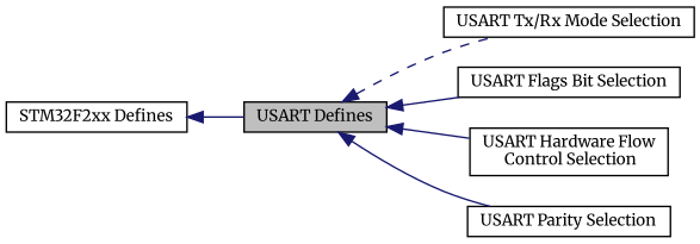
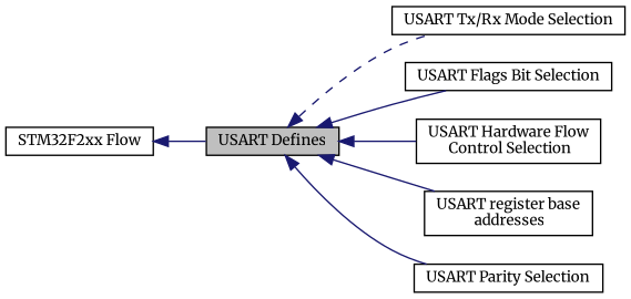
  digraph {
    fontname=Merriweather
    rankdir=LR
    node [color=black fillcolor=white fontname=Merriweather fontsize=10 shape=record style=filled]
    edge [color=midnightblue dir=back fontname=Merriweather fontsize=10 labelfontname=Helvetica labelfontsize=10 shape=plaintext style=solid]
    n1 [height=0.2 label="USART Tx/Rx Mode Selection" width=0.4]
    n2 [height=0.2 label="USART Flags Bit Selection" width=0.4]
-   n3 [height=0.2 label="STM32F2xx Defines" width=0.4]
+   n3 [height=0.2 label="STM32F2xx Flow" width=0.4]
    n4 [fillcolor=grey75 fontcolor=black height=0.2 label="USART Defines" width=0.4]
    n5 [height=0.2 label="USART Hardware Flow\l Control Selection" width=0.4]
+   n6 [height=0.2 label="USART register base\l addresses" width=0.4]
    n7 [height=0.2 label="USART Parity Selection" width=0.4]
    n3 -> n4
    n4 -> n1 [style=dashed]
    n4 -> n2
    n4 -> n5
+   n4 -> n6
    n4 -> n7
  }
